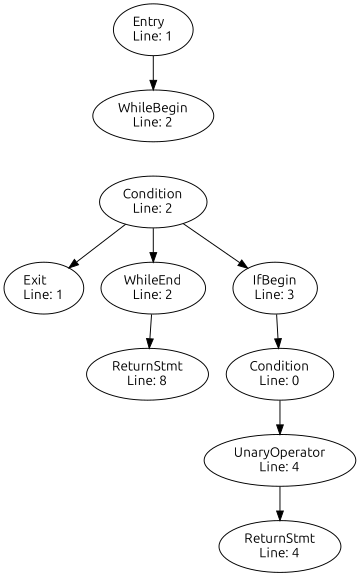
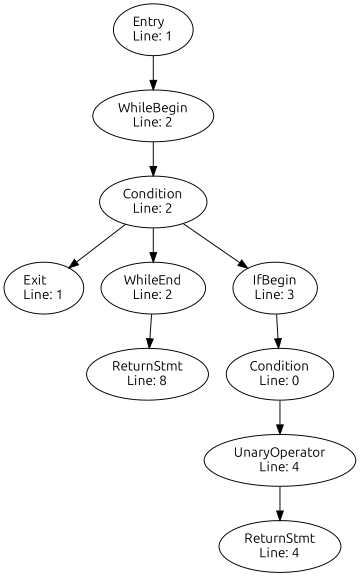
  digraph {
    fontname=Ubuntu
    node [fontname=Ubuntu]
    edge [fontname=Ubuntu]
    n1 [label="ReturnStmt\lLine: 4"]
    n2 [label="UnaryOperator\lLine: 4"]
    n3 [label="Condition\lLine: 0"]
    n4 [label="Exit\lLine: 1"]
    n5 [label="Condition\lLine: 2"]
    n6 [label="WhileEnd\lLine: 2"]
    n7 [label="IfBegin\lLine: 3"]
    n8 [label="ReturnStmt\lLine: 8"]
    n9 [label="WhileBegin\lLine: 2"]
    n10 [label="Entry\lLine: 1"]
    n2 -> n1
    n3 -> n2
    n5 -> n4
    n5 -> n6
    n5 -> n7
    n6 -> n8
    n7 -> n3
+   n9 -> n5
    n10 -> n9
  }
